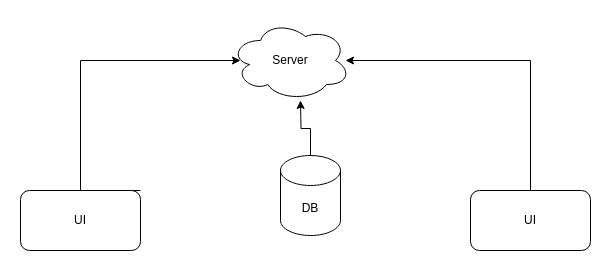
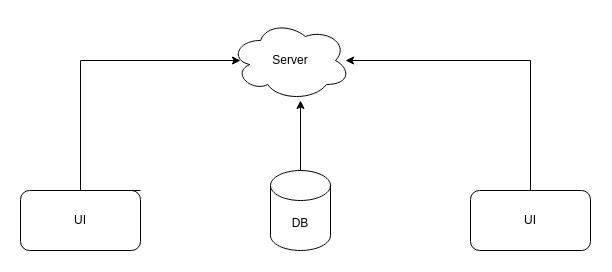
  <mxCell id="0" />
  <mxCell id="1" parent="0" />
  <mxCell id="2" style="edgeStyle=orthogonalEdgeStyle;rounded=0;orthogonalLoop=1;jettySize=auto;html=1;" edge="1" parent="1"><mxGeometry relative="1" as="geometry"><mxPoint x="140" y="190" as="sourcePoint" /><mxPoint x="240" y="60" as="targetPoint" /><Array as="points"><mxPoint x="80" y="190" /><mxPoint x="80" y="60" /></Array></mxGeometry></mxCell>
  <mxCell id="3" value="UI" style="rounded=1;whiteSpace=wrap;html=1;" vertex="1" parent="1"><mxGeometry x="20" y="190" width="120" height="60" as="geometry" /></mxCell>
  <mxCell id="4" value="Server" style="ellipse;shape=cloud;whiteSpace=wrap;html=1;" vertex="1" parent="1"><mxGeometry x="230" y="20" width="120" height="80" as="geometry" /></mxCell>
  <mxCell id="5" style="edgeStyle=orthogonalEdgeStyle;rounded=0;orthogonalLoop=1;jettySize=auto;html=1;" edge="1" parent="1" source="6"><mxGeometry relative="1" as="geometry"><mxPoint x="300" y="100" as="targetPoint" /></mxGeometry></mxCell>
- <mxCell id="6" value="DB" style="shape=cylinder3;whiteSpace=wrap;html=1;boundedLbl=1;backgroundOutline=1;size=15;" vertex="1" parent="1"><mxGeometry x="280" y="155" width="60" height="80" as="geometry" /></mxCell>
+ <mxCell id="6" value="DB" style="shape=cylinder3;whiteSpace=wrap;html=1;boundedLbl=1;backgroundOutline=1;size=15;" vertex="1" parent="1"><mxGeometry x="270" y="170" width="60" height="80" as="geometry" /></mxCell>
  <mxCell id="7" style="edgeStyle=orthogonalEdgeStyle;rounded=0;orthogonalLoop=1;jettySize=auto;html=1;entryX=0.875;entryY=0.5;entryDx=0;entryDy=0;entryPerimeter=0;" edge="1" parent="1" source="8"><mxGeometry relative="1" as="geometry"><mxPoint x="345" y="60" as="targetPoint" /><Array as="points"><mxPoint x="530" y="60" /></Array></mxGeometry></mxCell>
  <mxCell id="8" value="UI" style="rounded=1;whiteSpace=wrap;html=1;" vertex="1" parent="1"><mxGeometry x="470" y="190" width="120" height="60" as="geometry" /></mxCell>
